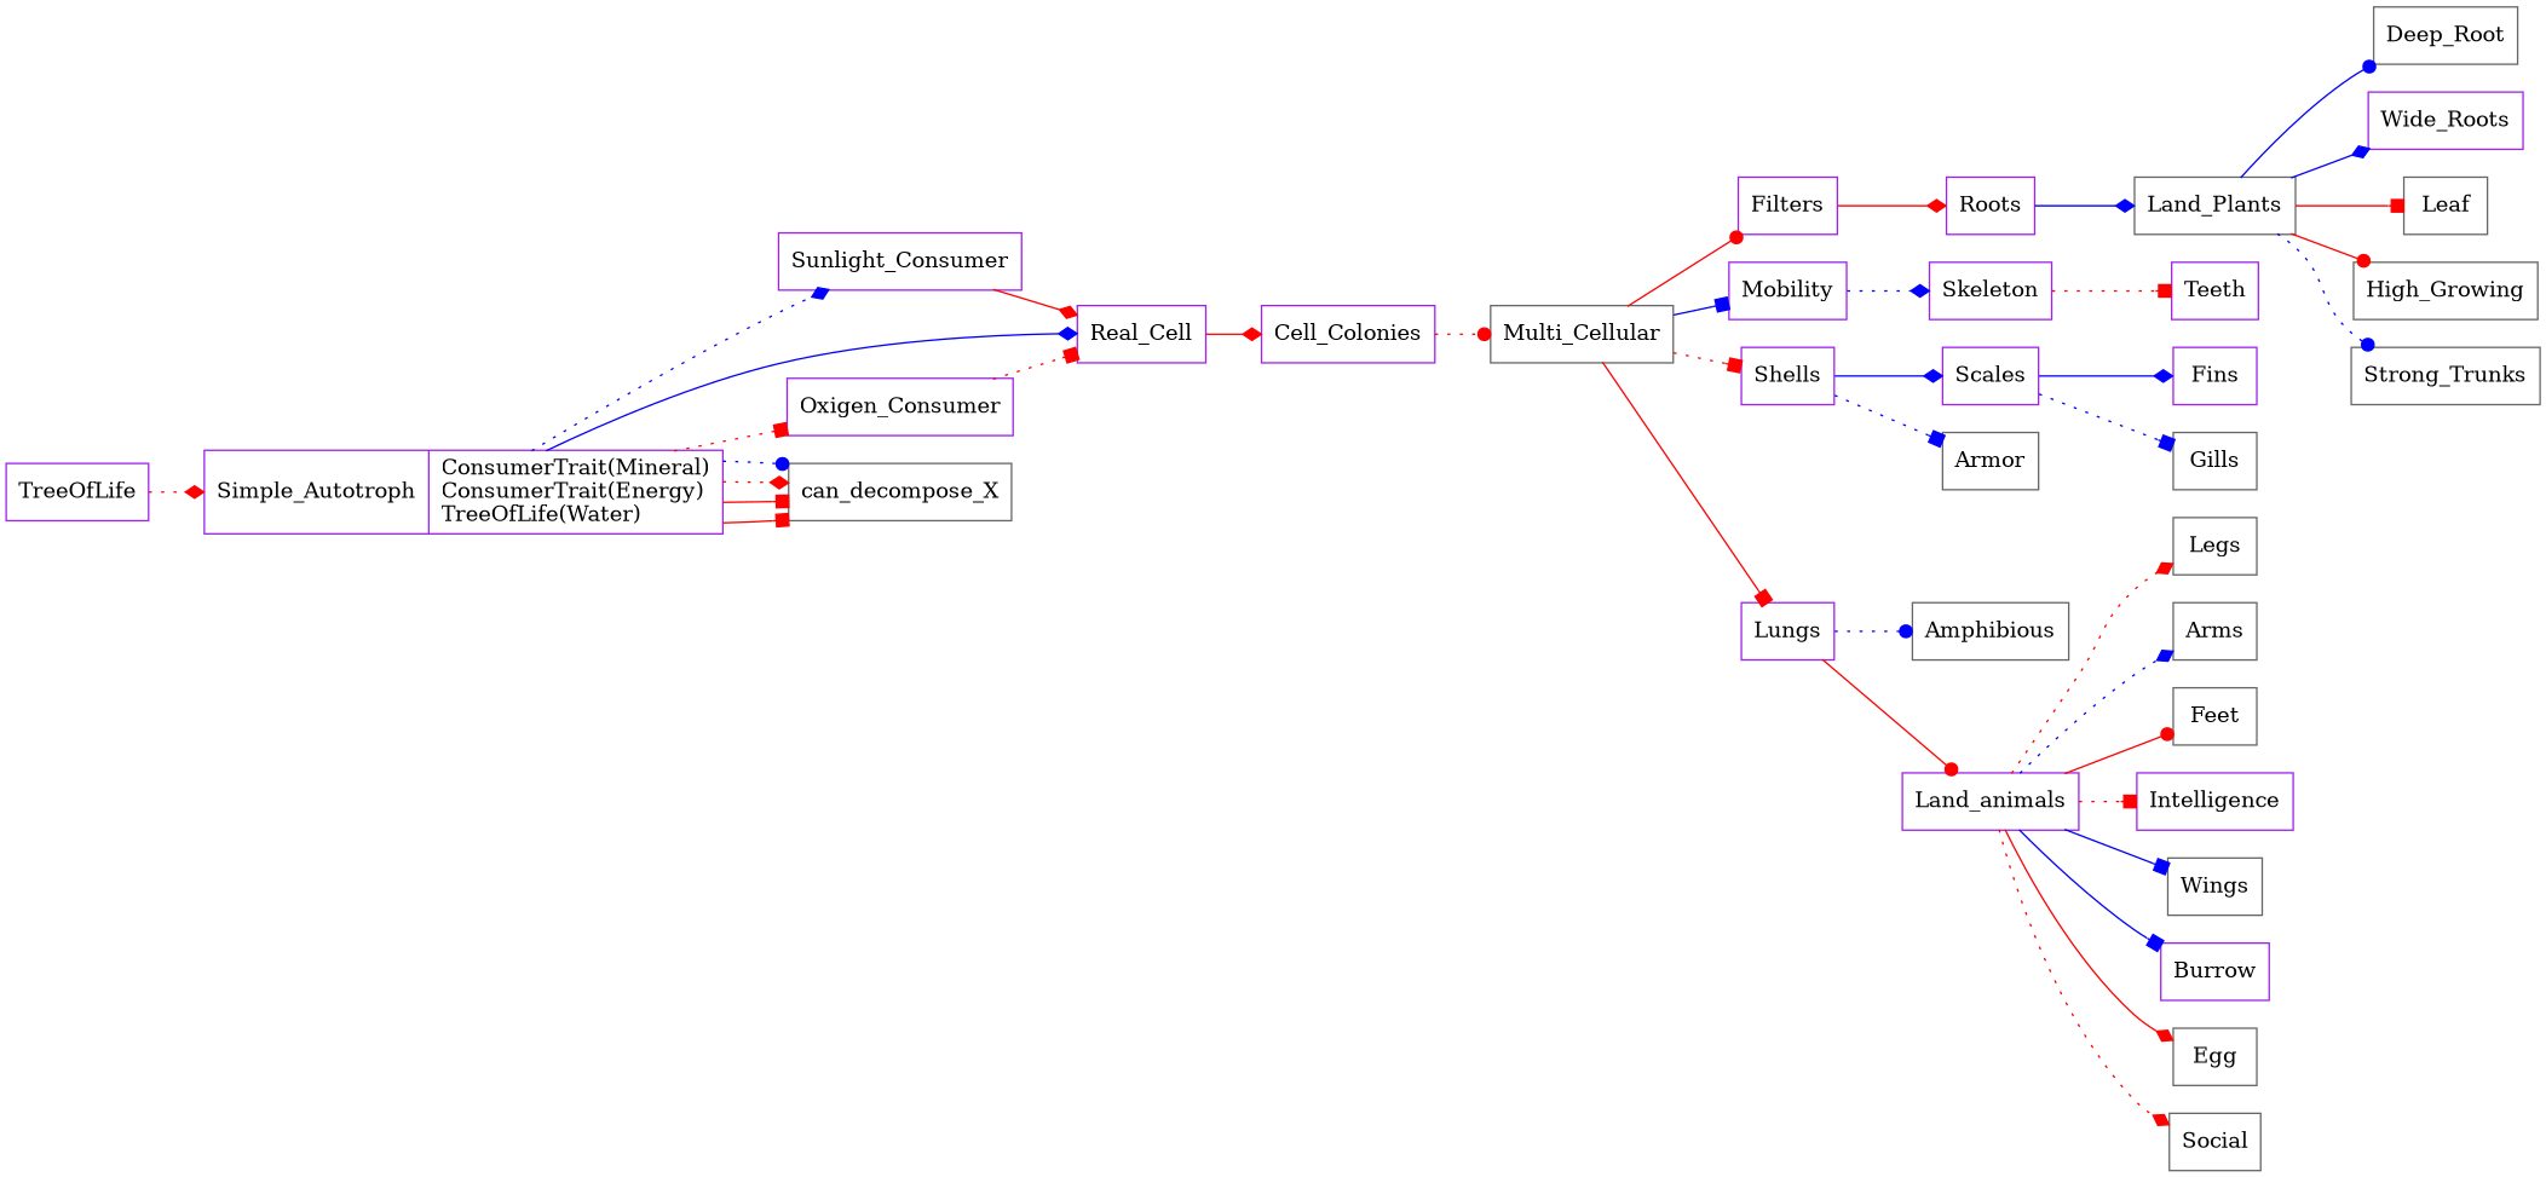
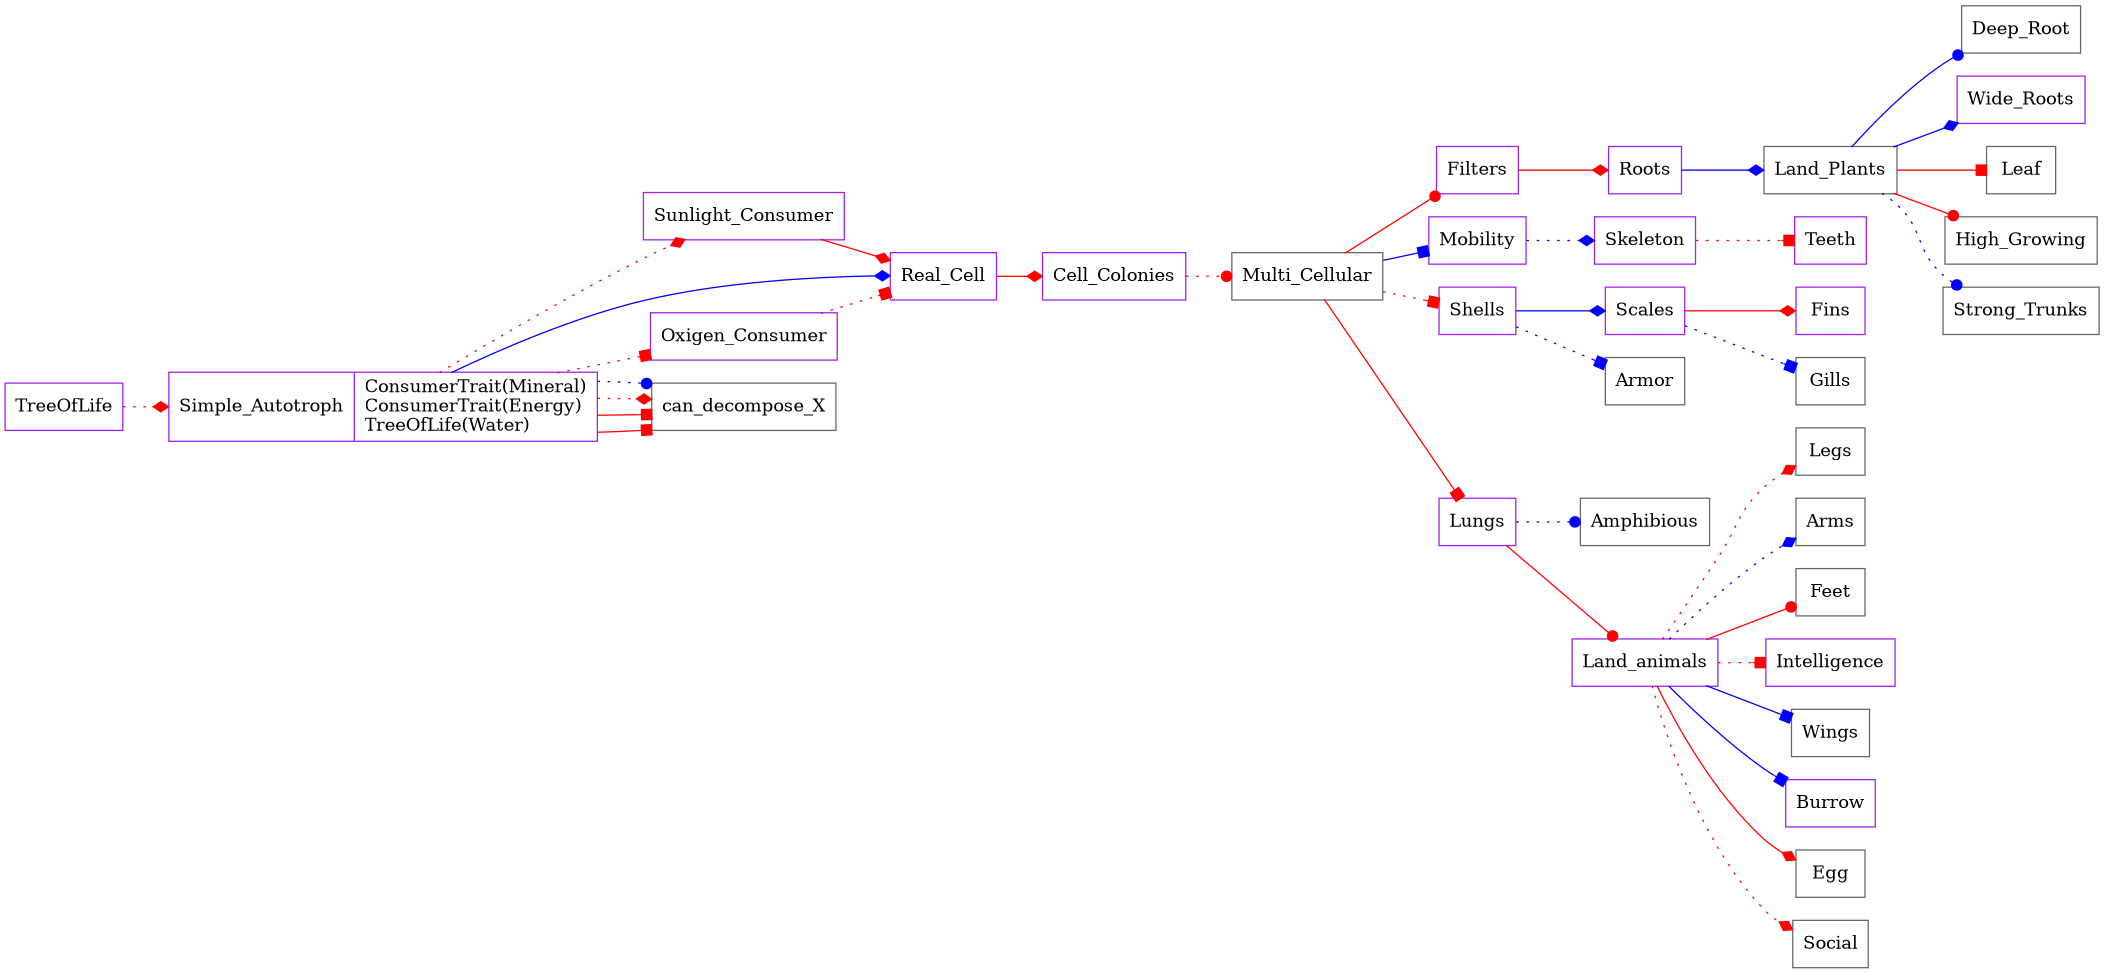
  digraph {
    rankdir=LR
    node [color=purple shape=record]
    edge [arrowhead=diamond color=red style=solid]
    n1 [label="{Simple_Autotroph|ConsumerTrait(Mineral)\lConsumerTrait(Energy)\lTreeOfLife(Water)\l}"]
    Sunlight_Consumer
    Real_Cell
    Oxigen_Consumer
    can_decompose_X [color=gray40]
    Cell_Colonies
    TreeOfLife
    Multi_Cellular [color=gray40]
    Filters
    Mobility
    Shells
    Lungs
    Roots
    Skeleton
    Scales
    Armor [color=gray40]
    Amphibious [color=gray40]
    Land_animals
    Land_Plants [color=gray40]
    Teeth
    Fins
    Gills [color=gray40]
    Deep_Root [color=gray40]
    Wide_Roots
    Leaf [color=gray40]
    High_Growing [color=gray40]
    Strong_Trunks [color=gray40]
    Legs [color=gray40]
    Arms [color=gray40]
    Feet [color=gray40]
    Intelligence
    Wings [color=gray40]
    Burrow
    Egg [color=gray40]
    Social [color=gray40]
-   n1 -> Sunlight_Consumer [color=blue style=dotted]
+   n1 -> Sunlight_Consumer [style=dotted]
    n1 -> Real_Cell [color=blue]
    n1 -> Oxigen_Consumer [arrowhead=box style=dotted]
    n1 -> can_decompose_X [arrowhead=box]
    n1 -> can_decompose_X [arrowhead=box]
    n1 -> can_decompose_X [style=dotted]
    n1 -> can_decompose_X [arrowhead=dot color=blue style=dotted]
    Sunlight_Consumer -> Real_Cell
    Real_Cell -> Cell_Colonies
    Oxigen_Consumer -> Real_Cell [arrowhead=box style=dotted]
    Cell_Colonies -> Multi_Cellular [arrowhead=dot style=dotted]
    TreeOfLife -> n1 [style=dotted]
    Multi_Cellular -> Filters [arrowhead=dot]
    Multi_Cellular -> Mobility [arrowhead=box color=blue]
    Multi_Cellular -> Shells [arrowhead=box style=dotted]
    Multi_Cellular -> Lungs [arrowhead=box]
    Filters -> Roots
    Mobility -> Skeleton [color=blue style=dotted]
    Shells -> Scales [color=blue]
    Shells -> Armor [arrowhead=box color=blue style=dotted]
    Lungs -> Amphibious [arrowhead=dot color=blue style=dotted]
    Lungs -> Land_animals [arrowhead=dot]
    Roots -> Land_Plants [color=blue]
    Skeleton -> Teeth [arrowhead=box style=dotted]
-   Scales -> Fins [color=blue]
+   Scales -> Fins
    Scales -> Gills [arrowhead=box color=blue style=dotted]
    Land_animals -> Legs [style=dotted]
    Land_animals -> Arms [color=blue style=dotted]
    Land_animals -> Feet [arrowhead=dot]
    Land_animals -> Intelligence [arrowhead=box style=dotted]
    Land_animals -> Wings [arrowhead=box color=blue]
    Land_animals -> Burrow [arrowhead=box color=blue]
    Land_animals -> Egg
    Land_animals -> Social [style=dotted]
    Land_Plants -> Deep_Root [arrowhead=dot color=blue]
    Land_Plants -> Wide_Roots [color=blue]
    Land_Plants -> Leaf [arrowhead=box]
    Land_Plants -> High_Growing [arrowhead=dot]
    Land_Plants -> Strong_Trunks [arrowhead=dot color=blue style=dotted]
  }
